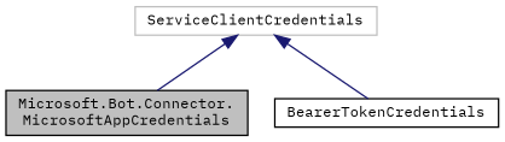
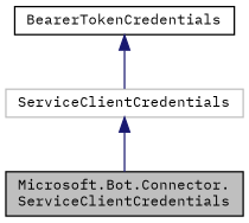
  digraph {
    fontname="IBM Plex Mono"
    node [color=black fillcolor=white fontname="IBM Plex Mono" fontsize=10 shape=record style=filled]
    edge [color=midnightblue dir=back fontname="IBM Plex Mono" fontsize=10 labelfontname=Helvetica labelfontsize=10 style=solid]
-   n1 [fillcolor=grey75 fontcolor=black height=0.2 label="Microsoft.Bot.Connector.\lMicrosoftAppCredentials" width=0.4]
+   n1 [fillcolor=grey75 fontcolor=black height=0.2 label="Microsoft.Bot.Connector.\lServiceClientCredentials" width=0.4]
    n2 [height=0.2 label=BearerTokenCredentials width=0.4]
    n3 [color=grey75 height=0.2 label=ServiceClientCredentials width=0.4]
    n3 -> n1
-   n3 -> n2
+   n2 -> n3
  }
